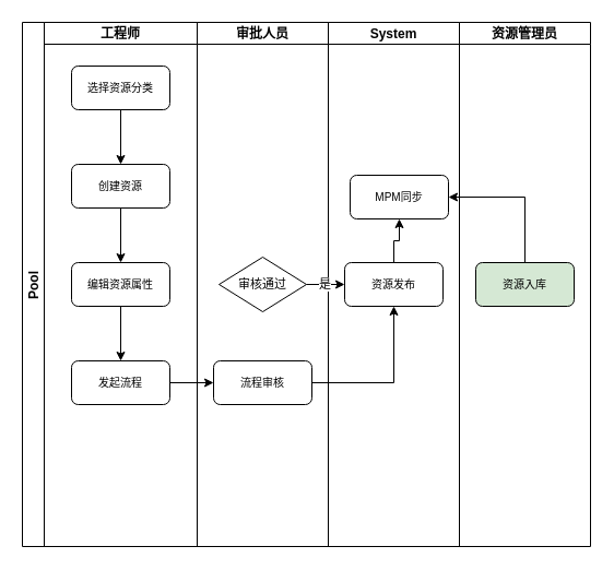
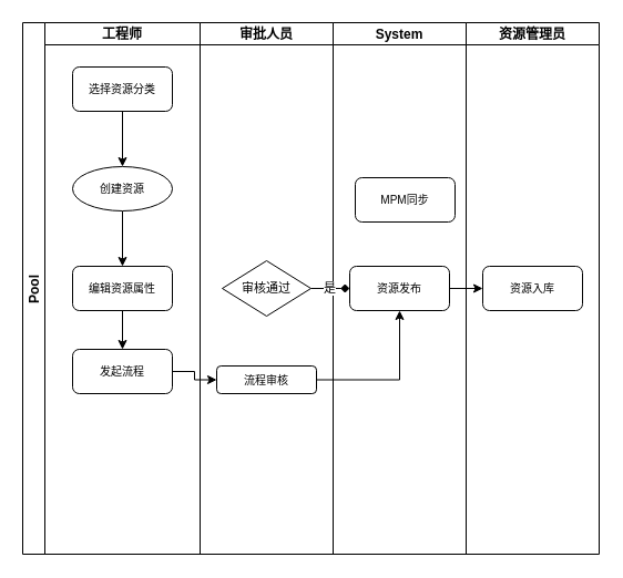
  <mxCell id="0" />
  <mxCell id="1" parent="0" />
  <mxCell id="2" value="Pool" style="swimlane;childLayout=stackLayout;resizeParent=1;resizeParentMax=0;startSize=20;horizontal=0;horizontalStack=1;fontSize=12;" vertex="1" parent="1"><mxGeometry x="20" y="20" width="400" height="480" as="geometry" /></mxCell>
  <mxCell id="3" value="工程师" style="swimlane;startSize=20;" vertex="1" parent="2"><mxGeometry x="20" width="140" height="480" as="geometry"><mxRectangle x="20" width="30" height="480" as="alternateBounds" /></mxGeometry></mxCell>
  <mxCell id="4" value="" style="edgeStyle=orthogonalEdgeStyle;rounded=0;orthogonalLoop=1;jettySize=auto;html=1;fontSize=11;" edge="1" parent="3" source="5" target="7"><mxGeometry relative="1" as="geometry" /></mxCell>
  <mxCell id="5" value="选择资源&lt;font size=&quot;1&quot;&gt;分类&lt;/font&gt;" style="rounded=1;whiteSpace=wrap;html=1;fontSize=10;" vertex="1" parent="3"><mxGeometry x="25" y="40" width="90" height="40" as="geometry" /></mxCell>
  <mxCell id="6" value="" style="edgeStyle=orthogonalEdgeStyle;rounded=0;orthogonalLoop=1;jettySize=auto;html=1;fontSize=11;" edge="1" parent="3" source="7" target="9"><mxGeometry relative="1" as="geometry" /></mxCell>
- <mxCell id="7" value="创建资源" style="rounded=1;whiteSpace=wrap;html=1;fontSize=10;" vertex="1" parent="3"><mxGeometry x="25" y="130" width="90" height="40" as="geometry" /></mxCell>
+ <mxCell id="7" value="创建资源" style="ellipse;whiteSpace=wrap;html=1;fontSize=10;" vertex="1" parent="3"><mxGeometry x="25" y="130" width="90" height="40" as="geometry" /></mxCell>
  <mxCell id="8" value="" style="edgeStyle=orthogonalEdgeStyle;rounded=0;orthogonalLoop=1;jettySize=auto;html=1;fontSize=11;" edge="1" parent="3" source="9" target="10"><mxGeometry relative="1" as="geometry" /></mxCell>
  <mxCell id="9" value="编辑资源属性" style="rounded=1;whiteSpace=wrap;html=1;fontSize=10;" vertex="1" parent="3"><mxGeometry x="25" y="220" width="90" height="40" as="geometry" /></mxCell>
- <mxCell id="10" value="发起流程" style="rounded=1;whiteSpace=wrap;html=1;fontSize=10;" vertex="1" parent="3"><mxGeometry x="25" y="310" width="90" height="40" as="geometry" /></mxCell>
+ <mxCell id="10" value="发起流程" style="rounded=1;whiteSpace=wrap;html=1;fontSize=10;" vertex="1" parent="3"><mxGeometry x="25" y="295" width="90" height="40" as="geometry" /></mxCell>
  <mxCell id="11" value="审批人员" style="swimlane;startSize=20;" vertex="1" parent="2"><mxGeometry x="160" width="120" height="480" as="geometry" /></mxCell>
  <mxCell id="12" value="" style="edgeStyle=orthogonalEdgeStyle;rounded=0;orthogonalLoop=1;jettySize=auto;html=1;fontSize=11;" edge="1" parent="11" source="13" target="16"><mxGeometry relative="1" as="geometry" /></mxCell>
- <mxCell id="13" value="流程审核" style="rounded=1;whiteSpace=wrap;html=1;fontSize=10;" vertex="1" parent="11"><mxGeometry x="15" y="310" width="90" height="40" as="geometry" /></mxCell>
+ <mxCell id="13" value="流程审核" style="rounded=1;whiteSpace=wrap;html=1;fontSize=10;" vertex="1" parent="11"><mxGeometry x="15" y="310" width="90" height="25" as="geometry" /></mxCell>
  <mxCell id="14" value="审核通过" style="rhombus;whiteSpace=wrap;html=1;fontSize=11;" vertex="1" parent="11"><mxGeometry x="20" y="215" width="80" height="50" as="geometry" /></mxCell>
  <mxCell id="15" value="System" style="swimlane;startSize=20;" vertex="1" parent="2"><mxGeometry x="280" width="120" height="480" as="geometry" /></mxCell>
  <mxCell id="16" value="资源发布" style="rounded=1;whiteSpace=wrap;html=1;fontSize=10;" vertex="1" parent="15"><mxGeometry x="15" y="220" width="90" height="40" as="geometry" /></mxCell>
  <mxCell id="17" value="MPM同步" style="rounded=1;whiteSpace=wrap;html=1;fontSize=10;" vertex="1" parent="15"><mxGeometry x="20" y="140" width="90" height="40" as="geometry" /></mxCell>
  <mxCell id="18" value="" style="edgeStyle=orthogonalEdgeStyle;rounded=0;orthogonalLoop=1;jettySize=auto;html=1;fontSize=11;" edge="1" parent="2" source="10" target="13"><mxGeometry relative="1" as="geometry" /></mxCell>
- <mxCell id="19" value="是" style="edgeStyle=orthogonalEdgeStyle;rounded=0;orthogonalLoop=1;jettySize=auto;html=1;fontSize=11;" edge="1" parent="2" source="14" target="16"><mxGeometry relative="1" as="geometry" /></mxCell>
+ <mxCell id="19" value="是" style="edgeStyle=orthogonalEdgeStyle;rounded=0;orthogonalLoop=1;jettySize=auto;html=1;fontSize=11;endArrow=diamond;" edge="1" parent="2" source="14" target="16"><mxGeometry relative="1" as="geometry" /></mxCell>
  <mxCell id="20" value="资源管理员" style="swimlane;startSize=20;" vertex="1" parent="1"><mxGeometry x="420" y="20" width="120" height="480" as="geometry" /></mxCell>
- <mxCell id="21" value="资源入库" style="rounded=1;whiteSpace=wrap;html=1;fontSize=10;fillColor=#d5e8d4;" vertex="1" parent="20"><mxGeometry x="15" y="220" width="90" height="40" as="geometry" /></mxCell>
- <mxCell id="22" value="" style="edgeStyle=orthogonalEdgeStyle;rounded=0;orthogonalLoop=1;jettySize=auto;html=1;fontSize=11;" edge="1" parent="1" source="16" target="17"><mxGeometry relative="1" as="geometry" /></mxCell>
- <mxCell id="23" style="edgeStyle=orthogonalEdgeStyle;rounded=0;orthogonalLoop=1;jettySize=auto;html=1;exitX=0.5;exitY=0;exitDx=0;exitDy=0;entryX=1;entryY=0.5;entryDx=0;entryDy=0;fontSize=11;" edge="1" parent="1" source="21" target="17"><mxGeometry relative="1" as="geometry" /></mxCell>
+ <mxCell id="21" value="资源入库" style="rounded=1;whiteSpace=wrap;html=1;fontSize=10;" vertex="1" parent="20"><mxGeometry x="15" y="220" width="90" height="40" as="geometry" /></mxCell>
+ <mxCell id="22" value="" style="edgeStyle=orthogonalEdgeStyle;rounded=0;orthogonalLoop=1;jettySize=auto;html=1;fontSize=11;" edge="1" parent="1" source="16" target="21"><mxGeometry relative="1" as="geometry" /></mxCell>
